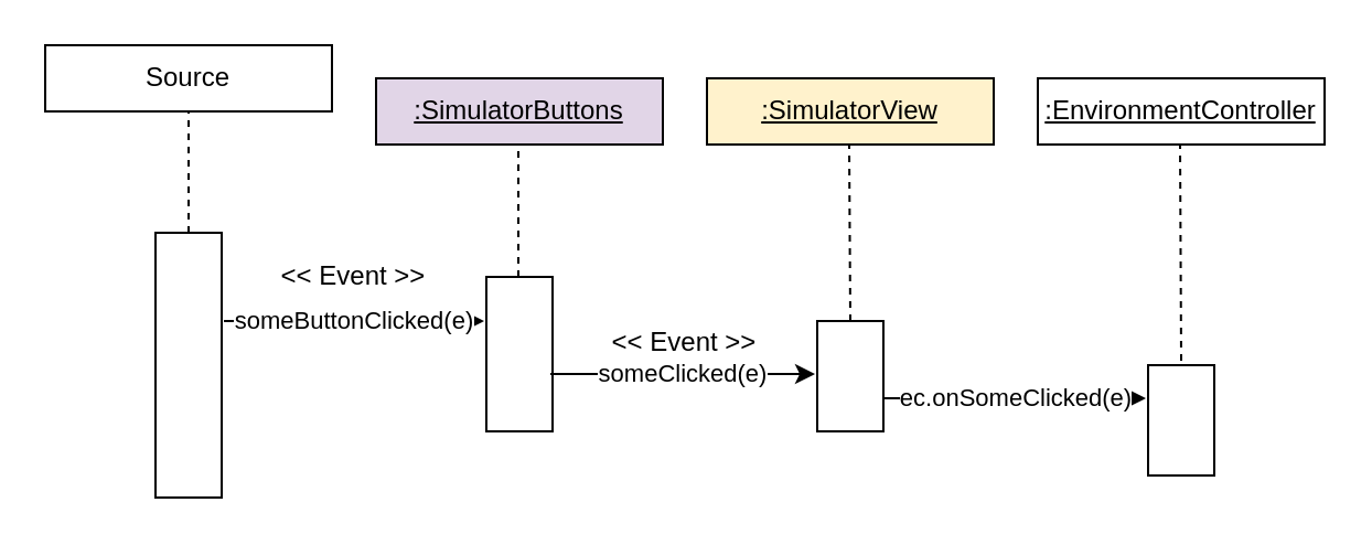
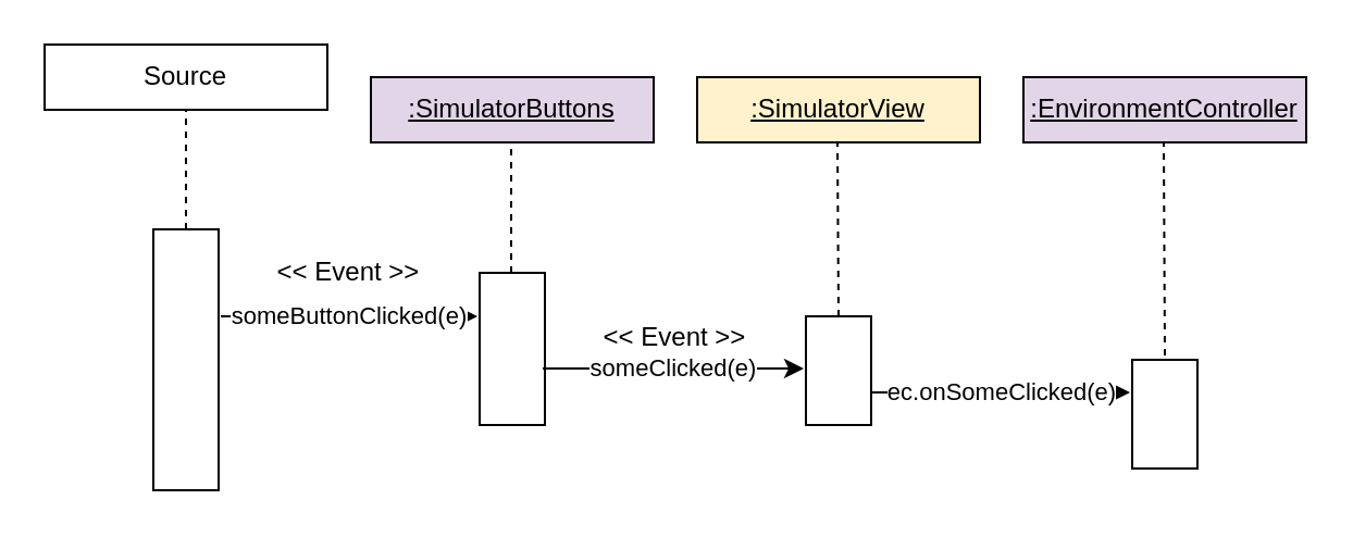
  <mxCell id="0" />
  <mxCell id="1" parent="0" />
  <mxCell id="2" value="&lt;u&gt;:SimulatorButtons&lt;/u&gt;" style="rounded=0;whiteSpace=wrap;html=1;fillColor=#e1d5e7;" vertex="1" parent="1"><mxGeometry x="170" y="35" width="130" height="30" as="geometry" /></mxCell>
  <mxCell id="3" value="Source" style="rounded=0;whiteSpace=wrap;html=1;" vertex="1" parent="1"><mxGeometry x="20" y="20" width="130" height="30" as="geometry" /></mxCell>
  <mxCell id="4" value="&lt;u&gt;:SimulatorView&lt;/u&gt;" style="rounded=0;whiteSpace=wrap;html=1;fillColor=#fff2cc;" vertex="1" parent="1"><mxGeometry x="320" y="35" width="130" height="30" as="geometry" /></mxCell>
- <mxCell id="5" value="&lt;u&gt;:EnvironmentController&lt;/u&gt;" style="rounded=0;whiteSpace=wrap;html=1;" vertex="1" parent="1"><mxGeometry x="470" y="35" width="130" height="30" as="geometry" /></mxCell>
+ <mxCell id="5" value="&lt;u&gt;:EnvironmentController&lt;/u&gt;" style="rounded=0;whiteSpace=wrap;html=1;fillColor=#e1d5e7;" vertex="1" parent="1"><mxGeometry x="470" y="35" width="130" height="30" as="geometry" /></mxCell>
  <mxCell id="6" value="" style="endArrow=none;dashed=1;html=1;entryX=0.5;entryY=1;entryDx=0;entryDy=0;" edge="1" parent="1" target="3"><mxGeometry width="50" height="50" relative="1" as="geometry"><mxPoint x="85" y="105" as="sourcePoint" /><mxPoint x="120" y="125" as="targetPoint" /></mxGeometry></mxCell>
  <mxCell id="7" value="" style="endArrow=none;dashed=1;html=1;entryX=0.5;entryY=1;entryDx=0;entryDy=0;" edge="1" parent="1"><mxGeometry width="50" height="50" relative="1" as="geometry"><mxPoint x="234.5" y="125" as="sourcePoint" /><mxPoint x="234.5" y="65" as="targetPoint" /></mxGeometry></mxCell>
  <mxCell id="8" value="" style="endArrow=none;dashed=1;html=1;entryX=0.5;entryY=1;entryDx=0;entryDy=0;" edge="1" parent="1"><mxGeometry width="50" height="50" relative="1" as="geometry"><mxPoint x="385" y="145" as="sourcePoint" /><mxPoint x="384.5" y="65" as="targetPoint" /></mxGeometry></mxCell>
  <mxCell id="9" value="" style="endArrow=none;dashed=1;html=1;entryX=0.5;entryY=1;entryDx=0;entryDy=0;" edge="1" parent="1"><mxGeometry width="50" height="50" relative="1" as="geometry"><mxPoint x="535" y="163" as="sourcePoint" /><mxPoint x="534.5" y="65" as="targetPoint" /></mxGeometry></mxCell>
  <mxCell id="10" value="" style="rounded=0;whiteSpace=wrap;html=1;" vertex="1" parent="1"><mxGeometry x="70" y="105" width="30" height="120" as="geometry" /></mxCell>
  <mxCell id="11" value="" style="rounded=0;whiteSpace=wrap;html=1;" vertex="1" parent="1"><mxGeometry x="220" y="125" width="30" height="70" as="geometry" /></mxCell>
  <mxCell id="12" value="" style="rounded=0;whiteSpace=wrap;html=1;" vertex="1" parent="1"><mxGeometry x="370" y="145" width="30" height="50" as="geometry" /></mxCell>
  <mxCell id="13" value="" style="rounded=0;whiteSpace=wrap;html=1;" vertex="1" parent="1"><mxGeometry x="520" y="165" width="30" height="50" as="geometry" /></mxCell>
  <mxCell id="14" value="someButtonClicked(e)" style="endArrow=classic;html=1;" edge="1" parent="1"><mxGeometry width="50" height="50" relative="1" as="geometry"><mxPoint x="101" y="145" as="sourcePoint" /><mxPoint x="219" y="145" as="targetPoint" /></mxGeometry></mxCell>
  <mxCell id="15" value="&amp;lt;&amp;lt; Event &amp;gt;&amp;gt;" style="text;html=1;strokeColor=none;fillColor=none;align=center;verticalAlign=middle;whiteSpace=wrap;rounded=0;" vertex="1" parent="1"><mxGeometry x="120" y="115" width="80" height="20" as="geometry" /></mxCell>
  <mxCell id="16" value="someClicked(e)" style="endArrow=classic;html=1;" edge="1" parent="1"><mxGeometry width="50" height="50" relative="1" as="geometry"><mxPoint x="249" y="169" as="sourcePoint" /><mxPoint x="369" y="169" as="targetPoint" /></mxGeometry></mxCell>
  <mxCell id="17" value="&amp;lt;&amp;lt; Event &amp;gt;&amp;gt;" style="text;html=1;strokeColor=none;fillColor=none;align=center;verticalAlign=middle;whiteSpace=wrap;rounded=0;" vertex="1" parent="1"><mxGeometry x="270" y="145" width="80" height="20" as="geometry" /></mxCell>
  <mxCell id="18" value="ec.onSomeClicked(e)" style="endArrow=classic;html=1;" edge="1" parent="1"><mxGeometry width="50" height="50" relative="1" as="geometry"><mxPoint x="400" y="180" as="sourcePoint" /><mxPoint x="519" y="180" as="targetPoint" /></mxGeometry></mxCell>
  <mxCell id="19" style="edgeStyle=orthogonalEdgeStyle;rounded=0;orthogonalLoop=1;jettySize=auto;html=1;exitX=0.5;exitY=1;exitDx=0;exitDy=0;" edge="1" parent="1" source="13" target="13"><mxGeometry relative="1" as="geometry" /></mxCell>
